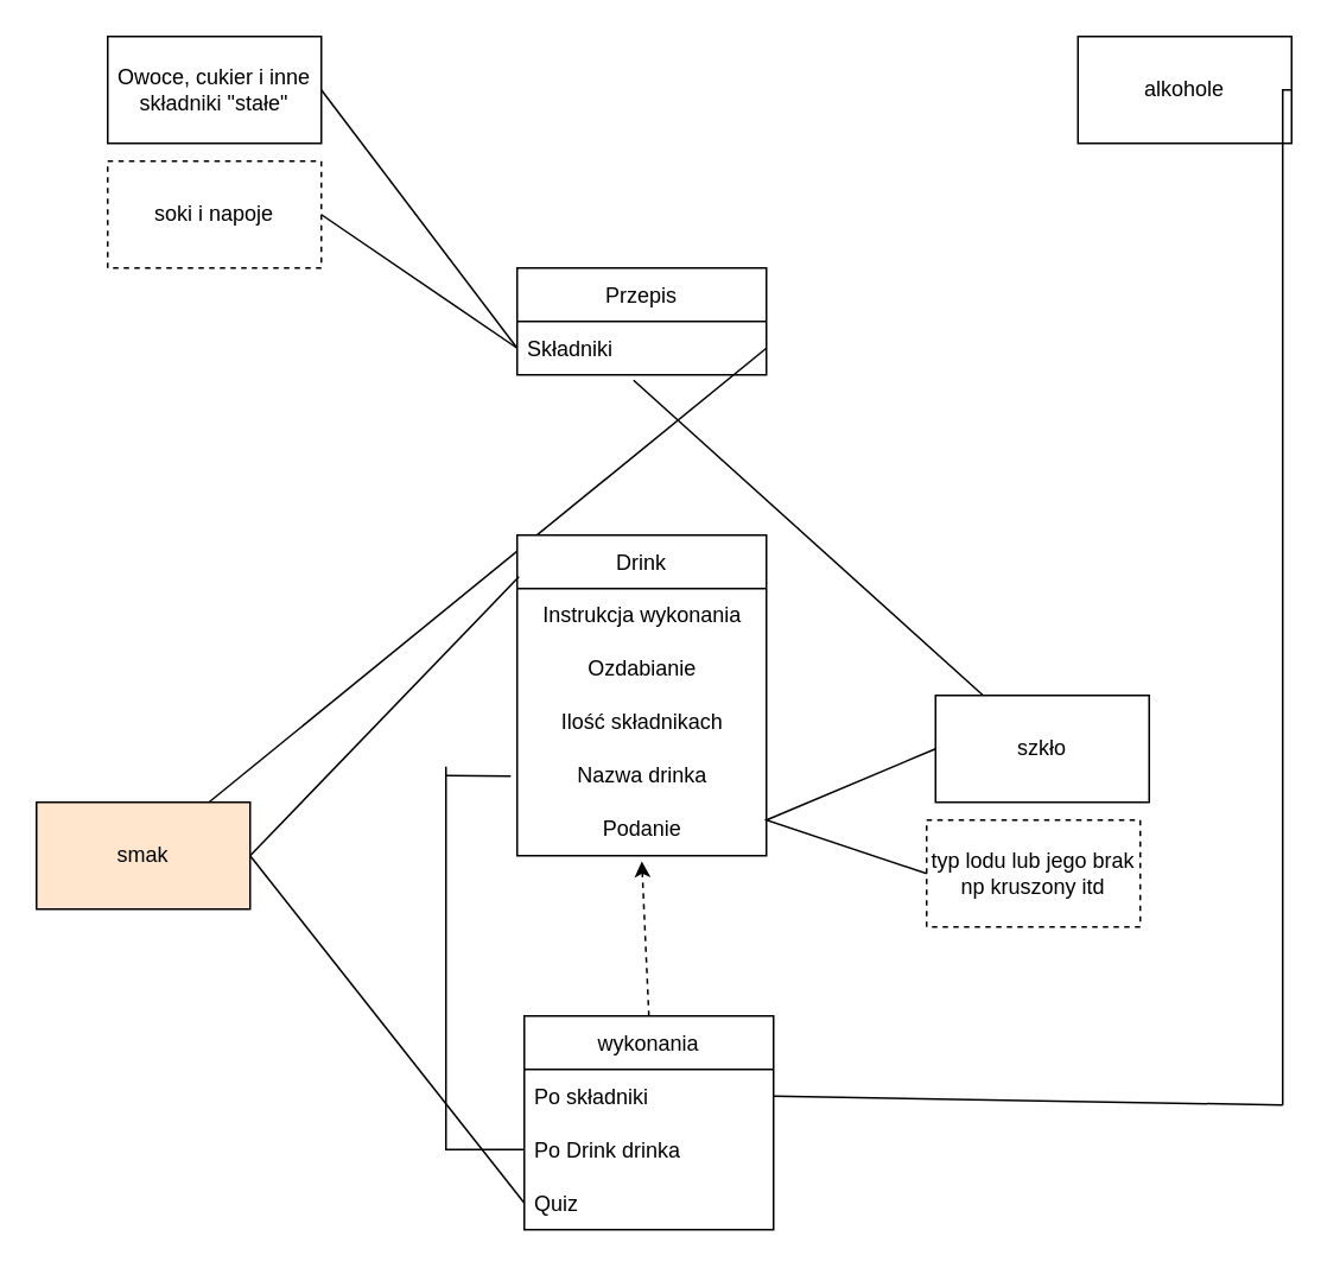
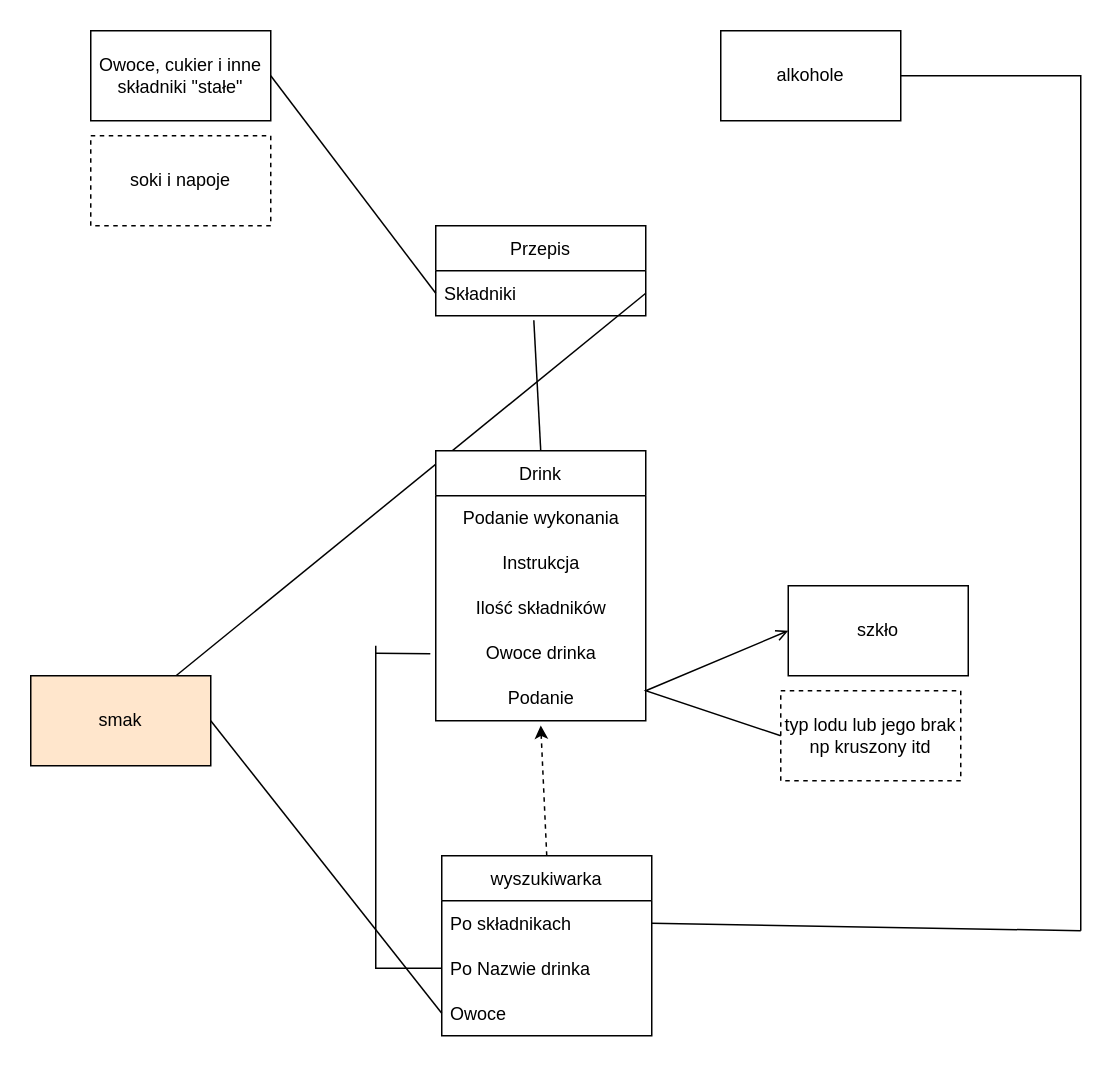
  <mxCell id="0" />
  <mxCell id="1" parent="0" />
  <mxCell id="2" value="Przepis" style="swimlane;fontStyle=0;childLayout=stackLayout;horizontal=1;startSize=30;horizontalStack=0;resizeParent=1;resizeParentMax=0;resizeLast=0;collapsible=1;marginBottom=0;" vertex="1" parent="1"><mxGeometry x="290" y="150" width="140" height="60" as="geometry" /></mxCell>
  <mxCell id="3" value="Składniki" style="text;strokeColor=none;fillColor=none;align=left;verticalAlign=middle;spacingLeft=4;spacingRight=4;overflow=hidden;points=[[0,0.5],[1,0.5]];portConstraint=eastwest;rotatable=0;" vertex="1" parent="2"><mxGeometry y="30" width="140" height="30" as="geometry" /></mxCell>
- <mxCell id="4" value="alkohole" style="rounded=0;whiteSpace=wrap;html=1;" vertex="1" parent="1"><mxGeometry x="605" y="20" width="120" height="60" as="geometry" /></mxCell>
+ <mxCell id="4" value="alkohole" style="rounded=0;whiteSpace=wrap;html=1;" vertex="1" parent="1"><mxGeometry x="480" y="20" width="120" height="60" as="geometry" /></mxCell>
  <mxCell id="5" value="typ lodu lub jego brak&lt;br&gt;np kruszony itd" style="rounded=0;whiteSpace=wrap;html=1;dashed=1;" vertex="1" parent="1"><mxGeometry x="520" y="460" width="120" height="60" as="geometry" /></mxCell>
  <mxCell id="6" value="szkło" style="rounded=0;whiteSpace=wrap;html=1;" vertex="1" parent="1"><mxGeometry x="525" y="390" width="120" height="60" as="geometry" /></mxCell>
  <mxCell id="7" value="" style="endArrow=none;html=1;rounded=0;exitX=1;exitY=0.5;exitDx=0;exitDy=0;" edge="1" parent="1" source="3" target="27"><mxGeometry width="50" height="50" relative="1" as="geometry"><mxPoint x="450" y="190" as="sourcePoint" /><mxPoint x="390" y="170" as="targetPoint" /></mxGeometry></mxCell>
  <mxCell id="8" value="Drink" style="swimlane;fontStyle=0;childLayout=stackLayout;horizontal=1;startSize=30;horizontalStack=0;resizeParent=1;resizeParentMax=0;resizeLast=0;collapsible=1;marginBottom=0;" vertex="1" parent="1"><mxGeometry x="290" y="300" width="140" height="180" as="geometry" /></mxCell>
- <mxCell id="9" value="Instrukcja wykonania" style="text;html=1;align=center;verticalAlign=middle;resizable=0;points=[];autosize=1;strokeColor=none;fillColor=none;" vertex="1" parent="8"><mxGeometry y="30" width="140" height="30" as="geometry" /></mxCell>
- <mxCell id="10" value="Ozdabianie" style="text;html=1;align=center;verticalAlign=middle;resizable=0;points=[];autosize=1;strokeColor=none;fillColor=none;" vertex="1" parent="8"><mxGeometry y="60" width="140" height="30" as="geometry" /></mxCell>
- <mxCell id="11" value="Ilość składnikach" style="text;html=1;align=center;verticalAlign=middle;resizable=0;points=[];autosize=1;strokeColor=none;fillColor=none;" vertex="1" parent="8"><mxGeometry y="90" width="140" height="30" as="geometry" /></mxCell>
- <mxCell id="12" value="Nazwa drinka" style="text;html=1;align=center;verticalAlign=middle;resizable=0;points=[];autosize=1;strokeColor=none;fillColor=none;" vertex="1" parent="8"><mxGeometry y="120" width="140" height="30" as="geometry" /></mxCell>
+ <mxCell id="9" value="Podanie wykonania" style="text;html=1;align=center;verticalAlign=middle;resizable=0;points=[];autosize=1;strokeColor=none;fillColor=none;" vertex="1" parent="8"><mxGeometry y="30" width="140" height="30" as="geometry" /></mxCell>
+ <mxCell id="10" value="Instrukcja" style="text;html=1;align=center;verticalAlign=middle;resizable=0;points=[];autosize=1;strokeColor=none;fillColor=none;" vertex="1" parent="8"><mxGeometry y="60" width="140" height="30" as="geometry" /></mxCell>
+ <mxCell id="11" value="Ilość składników" style="text;html=1;align=center;verticalAlign=middle;resizable=0;points=[];autosize=1;strokeColor=none;fillColor=none;" vertex="1" parent="8"><mxGeometry y="90" width="140" height="30" as="geometry" /></mxCell>
+ <mxCell id="12" value="Owoce drinka" style="text;html=1;align=center;verticalAlign=middle;resizable=0;points=[];autosize=1;strokeColor=none;fillColor=none;" vertex="1" parent="8"><mxGeometry y="120" width="140" height="30" as="geometry" /></mxCell>
  <mxCell id="13" value="Podanie" style="text;html=1;align=center;verticalAlign=middle;resizable=0;points=[];autosize=1;strokeColor=none;fillColor=none;" vertex="1" parent="8"><mxGeometry y="150" width="140" height="30" as="geometry" /></mxCell>
- <mxCell id="14" value="" style="endArrow=none;html=1;rounded=0;exitX=0.467;exitY=1.1;exitDx=0;exitDy=0;exitPerimeter=0;" edge="1" parent="1" source="3" target="6"><mxGeometry width="50" height="50" relative="1" as="geometry"><mxPoint x="358.46" y="242.61" as="sourcePoint" /><mxPoint x="390" y="170" as="targetPoint" /></mxGeometry></mxCell>
+ <mxCell id="14" value="" style="endArrow=none;html=1;rounded=0;exitX=0.467;exitY=1.1;exitDx=0;exitDy=0;exitPerimeter=0;entryX=0.5;entryY=0;entryDx=0;entryDy=0;" edge="1" parent="1" source="3" target="8"><mxGeometry width="50" height="50" relative="1" as="geometry"><mxPoint x="358.46" y="242.61" as="sourcePoint" /><mxPoint x="390" y="170" as="targetPoint" /></mxGeometry></mxCell>
  <mxCell id="15" value="Owoce, cukier i inne składniki &quot;stałe&quot;" style="rounded=0;whiteSpace=wrap;html=1;" vertex="1" parent="1"><mxGeometry x="60" y="20" width="120" height="60" as="geometry" /></mxCell>
  <mxCell id="16" value="soki i napoje" style="rounded=0;whiteSpace=wrap;html=1;dashed=1;" vertex="1" parent="1"><mxGeometry x="60" y="90" width="120" height="60" as="geometry" /></mxCell>
  <mxCell id="17" value="" style="endArrow=none;html=1;rounded=0;exitX=1;exitY=0.5;exitDx=0;exitDy=0;entryX=0;entryY=0.5;entryDx=0;entryDy=0;" edge="1" parent="1" source="15" target="3"><mxGeometry width="50" height="50" relative="1" as="geometry"><mxPoint x="340" y="220" as="sourcePoint" /><mxPoint x="390" y="170" as="targetPoint" /></mxGeometry></mxCell>
- <mxCell id="18" value="" style="endArrow=none;html=1;rounded=0;exitX=0;exitY=0.5;exitDx=0;exitDy=0;entryX=1;entryY=0.5;entryDx=0;entryDy=0;" edge="1" parent="1" source="3" target="16"><mxGeometry width="50" height="50" relative="1" as="geometry"><mxPoint x="340" y="220" as="sourcePoint" /><mxPoint x="390" y="170" as="targetPoint" /></mxGeometry></mxCell>
- <mxCell id="19" value="wykonania" style="swimlane;fontStyle=0;childLayout=stackLayout;horizontal=1;startSize=30;horizontalStack=0;resizeParent=1;resizeParentMax=0;resizeLast=0;collapsible=1;marginBottom=0;" vertex="1" parent="1"><mxGeometry x="294" y="570" width="140" height="120" as="geometry" /></mxCell>
- <mxCell id="20" value="Po składniki" style="text;strokeColor=none;fillColor=none;align=left;verticalAlign=middle;spacingLeft=4;spacingRight=4;overflow=hidden;points=[[0,0.5],[1,0.5]];portConstraint=eastwest;rotatable=0;" vertex="1" parent="19"><mxGeometry y="30" width="140" height="30" as="geometry" /></mxCell>
- <mxCell id="21" value="Po Drink drinka" style="text;strokeColor=none;fillColor=none;align=left;verticalAlign=middle;spacingLeft=4;spacingRight=4;overflow=hidden;points=[[0,0.5],[1,0.5]];portConstraint=eastwest;rotatable=0;" vertex="1" parent="19"><mxGeometry y="60" width="140" height="30" as="geometry" /></mxCell>
- <mxCell id="22" value="Quiz" style="text;strokeColor=none;fillColor=none;align=left;verticalAlign=middle;spacingLeft=4;spacingRight=4;overflow=hidden;points=[[0,0.5],[1,0.5]];portConstraint=eastwest;rotatable=0;" vertex="1" parent="19"><mxGeometry y="90" width="140" height="30" as="geometry" /></mxCell>
+ <mxCell id="19" value="wyszukiwarka" style="swimlane;fontStyle=0;childLayout=stackLayout;horizontal=1;startSize=30;horizontalStack=0;resizeParent=1;resizeParentMax=0;resizeLast=0;collapsible=1;marginBottom=0;" vertex="1" parent="1"><mxGeometry x="294" y="570" width="140" height="120" as="geometry" /></mxCell>
+ <mxCell id="20" value="Po składnikach" style="text;strokeColor=none;fillColor=none;align=left;verticalAlign=middle;spacingLeft=4;spacingRight=4;overflow=hidden;points=[[0,0.5],[1,0.5]];portConstraint=eastwest;rotatable=0;" vertex="1" parent="19"><mxGeometry y="30" width="140" height="30" as="geometry" /></mxCell>
+ <mxCell id="21" value="Po Nazwie drinka" style="text;strokeColor=none;fillColor=none;align=left;verticalAlign=middle;spacingLeft=4;spacingRight=4;overflow=hidden;points=[[0,0.5],[1,0.5]];portConstraint=eastwest;rotatable=0;" vertex="1" parent="19"><mxGeometry y="60" width="140" height="30" as="geometry" /></mxCell>
+ <mxCell id="22" value="Owoce" style="text;strokeColor=none;fillColor=none;align=left;verticalAlign=middle;spacingLeft=4;spacingRight=4;overflow=hidden;points=[[0,0.5],[1,0.5]];portConstraint=eastwest;rotatable=0;" vertex="1" parent="19"><mxGeometry y="90" width="140" height="30" as="geometry" /></mxCell>
  <mxCell id="23" value="" style="endArrow=none;html=1;rounded=0;entryX=1;entryY=0.5;entryDx=0;entryDy=0;" edge="1" parent="1" target="4"><mxGeometry width="50" height="50" relative="1" as="geometry"><mxPoint x="720" y="620" as="sourcePoint" /><mxPoint x="680" y="60" as="targetPoint" /><Array as="points"><mxPoint x="720" y="50" /></Array></mxGeometry></mxCell>
  <mxCell id="24" value="" style="endArrow=none;html=1;rounded=0;entryX=1;entryY=0.5;entryDx=0;entryDy=0;" edge="1" parent="1" target="20"><mxGeometry width="50" height="50" relative="1" as="geometry"><mxPoint x="720" y="620" as="sourcePoint" /><mxPoint x="390" y="510" as="targetPoint" /></mxGeometry></mxCell>
  <mxCell id="25" value="" style="endArrow=none;html=1;rounded=0;exitX=0;exitY=0.5;exitDx=0;exitDy=0;" edge="1" parent="1" source="21"><mxGeometry width="50" height="50" relative="1" as="geometry"><mxPoint x="340" y="560" as="sourcePoint" /><mxPoint x="250" y="430" as="targetPoint" /><Array as="points"><mxPoint x="250" y="645" /></Array></mxGeometry></mxCell>
  <mxCell id="26" value="" style="endArrow=none;html=1;rounded=0;entryX=-0.026;entryY=0.513;entryDx=0;entryDy=0;entryPerimeter=0;" edge="1" parent="1" target="12"><mxGeometry width="50" height="50" relative="1" as="geometry"><mxPoint x="250" y="435" as="sourcePoint" /><mxPoint x="390" y="510" as="targetPoint" /></mxGeometry></mxCell>
  <mxCell id="27" value="smak" style="rounded=0;whiteSpace=wrap;html=1;fillColor=#ffe6cc;" vertex="1" parent="1"><mxGeometry x="20" y="450" width="120" height="60" as="geometry" /></mxCell>
- <mxCell id="28" value="" style="endArrow=none;html=1;rounded=0;exitX=1;exitY=0.5;exitDx=0;exitDy=0;entryX=0.007;entryY=0.13;entryDx=0;entryDy=0;entryPerimeter=0;" edge="1" parent="1" source="27" target="8"><mxGeometry width="50" height="50" relative="1" as="geometry"><mxPoint x="320" y="420" as="sourcePoint" /><mxPoint x="370" y="370" as="targetPoint" /></mxGeometry></mxCell>
  <mxCell id="29" value="" style="endArrow=none;html=1;rounded=0;entryX=0;entryY=0.5;entryDx=0;entryDy=0;" edge="1" parent="1" target="22"><mxGeometry width="50" height="50" relative="1" as="geometry"><mxPoint x="140" y="480" as="sourcePoint" /><mxPoint x="370" y="510" as="targetPoint" /></mxGeometry></mxCell>
- <mxCell id="30" value="" style="endArrow=none;html=1;rounded=0;exitX=0;exitY=0.5;exitDx=0;exitDy=0;entryX=0;entryY=0.5;entryDx=0;entryDy=0;" edge="1" parent="1" source="5" target="6"><mxGeometry width="50" height="50" relative="1" as="geometry"><mxPoint x="320" y="410" as="sourcePoint" /><mxPoint x="370" y="360" as="targetPoint" /><Array as="points"><mxPoint x="430" y="460" /></Array></mxGeometry></mxCell>
+ <mxCell id="30" value="" style="endArrow=open;html=1;rounded=0;exitX=0;exitY=0.5;exitDx=0;exitDy=0;entryX=0;entryY=0.5;entryDx=0;entryDy=0;" edge="1" parent="1" source="5" target="6"><mxGeometry width="50" height="50" relative="1" as="geometry"><mxPoint x="320" y="410" as="sourcePoint" /><mxPoint x="370" y="360" as="targetPoint" /><Array as="points"><mxPoint x="430" y="460" /></Array></mxGeometry></mxCell>
  <mxCell id="31" value="" style="endArrow=classic;html=1;rounded=0;exitX=0.5;exitY=0;exitDx=0;exitDy=0;entryX=0.5;entryY=1.104;entryDx=0;entryDy=0;entryPerimeter=0;dashed=1;" edge="1" parent="1" source="19" target="13"><mxGeometry width="50" height="50" relative="1" as="geometry"><mxPoint x="270" y="380" as="sourcePoint" /><mxPoint x="320" y="330" as="targetPoint" /></mxGeometry></mxCell>
